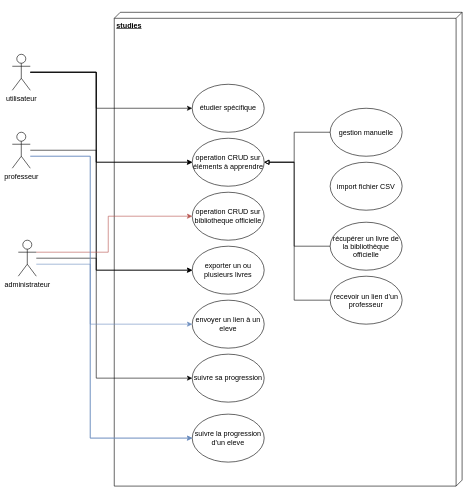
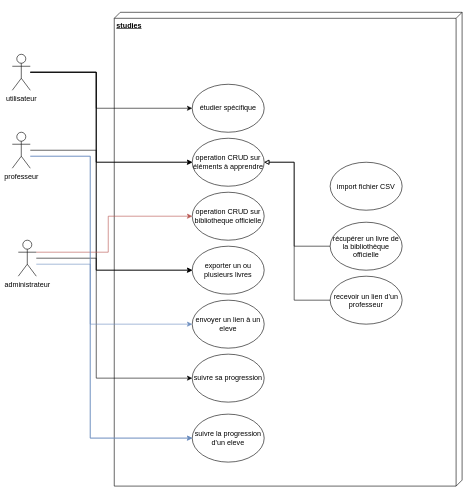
  <mxCell id="0" />
  <mxCell id="1" parent="0" />
  <mxCell id="2" value="&lt;span style=&quot;font-weight: 700 ; text-align: center&quot;&gt;studies&lt;/span&gt;" style="verticalAlign=top;align=left;spacingTop=8;spacingLeft=2;spacingRight=12;shape=cube;size=10;direction=south;fontStyle=4;html=1;" parent="1" vertex="1"><mxGeometry x="190" y="20" width="580" height="790" as="geometry" /></mxCell>
  <mxCell id="3" style="edgeStyle=orthogonalEdgeStyle;rounded=0;orthogonalLoop=1;jettySize=auto;html=1;endArrow=classic;endFill=1;fontFamily=Helvetica;" edge="1" parent="1" source="7" target="15"><mxGeometry relative="1" as="geometry"><Array as="points"><mxPoint x="160" y="120" /><mxPoint x="160" y="180" /></Array></mxGeometry></mxCell>
  <mxCell id="4" style="edgeStyle=orthogonalEdgeStyle;rounded=0;orthogonalLoop=1;jettySize=auto;html=1;entryX=0;entryY=0.5;entryDx=0;entryDy=0;endArrow=classic;endFill=1;fontFamily=Helvetica;" edge="1" parent="1" source="7" target="16"><mxGeometry relative="1" as="geometry"><Array as="points"><mxPoint x="160" y="120" /><mxPoint x="160" y="270" /></Array></mxGeometry></mxCell>
  <mxCell id="5" style="edgeStyle=orthogonalEdgeStyle;rounded=0;orthogonalLoop=1;jettySize=auto;html=1;endArrow=classic;endFill=1;fontFamily=Helvetica;entryX=0;entryY=0.5;entryDx=0;entryDy=0;" edge="1" parent="1" source="7" target="20"><mxGeometry relative="1" as="geometry"><Array as="points"><mxPoint x="160" y="120" /><mxPoint x="160" y="630" /></Array></mxGeometry></mxCell>
  <mxCell id="6" style="edgeStyle=orthogonalEdgeStyle;rounded=0;orthogonalLoop=1;jettySize=auto;html=1;entryX=0;entryY=0.5;entryDx=0;entryDy=0;endArrow=classic;endFill=1;fontFamily=Helvetica;" edge="1" parent="1" source="7" target="18"><mxGeometry relative="1" as="geometry"><Array as="points"><mxPoint x="160" y="120" /><mxPoint x="160" y="450" /></Array></mxGeometry></mxCell>
  <mxCell id="7" value="utilisateur" style="shape=umlActor;verticalLabelPosition=bottom;verticalAlign=top;html=1;" parent="1" vertex="1"><mxGeometry x="20" y="90" width="30" height="60" as="geometry" /></mxCell>
  <mxCell id="8" style="edgeStyle=orthogonalEdgeStyle;rounded=0;orthogonalLoop=1;jettySize=auto;html=1;entryX=0;entryY=0.5;entryDx=0;entryDy=0;endArrow=classic;endFill=1;fontFamily=Helvetica;" edge="1" parent="1" source="11" target="18"><mxGeometry relative="1" as="geometry"><Array as="points"><mxPoint x="160" y="430" /><mxPoint x="160" y="450" /></Array></mxGeometry></mxCell>
  <mxCell id="9" style="edgeStyle=orthogonalEdgeStyle;rounded=0;orthogonalLoop=1;jettySize=auto;html=1;endArrow=classic;endFill=1;fontFamily=Helvetica;fillColor=#f8cecc;strokeColor=#b85450;" edge="1" parent="1" source="11" target="17"><mxGeometry relative="1" as="geometry"><Array as="points"><mxPoint x="180" y="420" /><mxPoint x="180" y="360" /></Array></mxGeometry></mxCell>
  <mxCell id="10" style="edgeStyle=orthogonalEdgeStyle;rounded=0;orthogonalLoop=1;jettySize=auto;html=1;endArrow=classic;endFill=1;fontFamily=Helvetica;fillColor=#dae8fc;strokeColor=#6c8ebf;" edge="1" parent="1" source="11"><mxGeometry relative="1" as="geometry"><mxPoint x="320" y="730" as="targetPoint" /><Array as="points"><mxPoint x="150" y="440" /><mxPoint x="150" y="730" /></Array></mxGeometry></mxCell>
  <mxCell id="11" value="administrateur" style="shape=umlActor;verticalLabelPosition=bottom;verticalAlign=top;html=1;" parent="1" vertex="1"><mxGeometry x="30" y="400" width="30" height="60" as="geometry" /></mxCell>
  <mxCell id="12" value="" style="edgeStyle=orthogonalEdgeStyle;rounded=0;orthogonalLoop=1;jettySize=auto;html=1;" parent="1" edge="1"><mxGeometry relative="1" as="geometry"><mxPoint x="274" y="110" as="targetPoint" /></mxGeometry></mxCell>
  <mxCell id="13" value="" style="edgeStyle=orthogonalEdgeStyle;rounded=0;orthogonalLoop=1;jettySize=auto;html=1;" parent="1" edge="1"><mxGeometry relative="1" as="geometry"><mxPoint x="274" y="270" as="targetPoint" /></mxGeometry></mxCell>
  <mxCell id="14" value="&amp;lt;&amp;lt;extend&amp;gt;&amp;gt;" style="edgeLabel;html=1;align=center;verticalAlign=middle;resizable=0;points=[];" parent="13" vertex="1" connectable="0"><mxGeometry x="-0.129" y="1" relative="1" as="geometry"><mxPoint x="47" y="340.83" as="offset" /></mxGeometry></mxCell>
  <mxCell id="15" value="étudier spécifique" style="ellipse;whiteSpace=wrap;html=1;" vertex="1" parent="1"><mxGeometry x="320" y="140" width="120" height="80" as="geometry" /></mxCell>
  <mxCell id="16" value="operation CRUD sur éléments à apprendre" style="ellipse;whiteSpace=wrap;html=1;" vertex="1" parent="1"><mxGeometry x="320" y="230" width="120" height="80" as="geometry" /></mxCell>
  <mxCell id="17" value="operation CRUD sur bibliotheque officielle" style="ellipse;whiteSpace=wrap;html=1;" vertex="1" parent="1"><mxGeometry x="320" y="320" width="120" height="80" as="geometry" /></mxCell>
  <mxCell id="18" value="exporter un ou plusieurs livres" style="ellipse;whiteSpace=wrap;html=1;" vertex="1" parent="1"><mxGeometry x="320" y="410" width="120" height="80" as="geometry" /></mxCell>
  <mxCell id="19" value="envoyer un lien à un eleve" style="ellipse;whiteSpace=wrap;html=1;" vertex="1" parent="1"><mxGeometry x="320" y="500" width="120" height="80" as="geometry" /></mxCell>
  <mxCell id="20" value="suivre sa progression" style="ellipse;whiteSpace=wrap;html=1;" vertex="1" parent="1"><mxGeometry x="320" y="590" width="120" height="80" as="geometry" /></mxCell>
  <mxCell id="21" value="suivre la progression d'un eleve" style="ellipse;whiteSpace=wrap;html=1;" vertex="1" parent="1"><mxGeometry x="320" y="690" width="120" height="80" as="geometry" /></mxCell>
- <mxCell id="22" style="edgeStyle=orthogonalEdgeStyle;rounded=0;orthogonalLoop=1;jettySize=auto;html=1;entryX=1;entryY=0.5;entryDx=0;entryDy=0;fontFamily=Helvetica;endArrow=block;endFill=0;" edge="1" parent="1" source="23" target="16"><mxGeometry relative="1" as="geometry"><Array as="points"><mxPoint x="490" y="220" /><mxPoint x="490" y="270" /></Array></mxGeometry></mxCell>
- <mxCell id="23" value="&lt;p class=&quot;p1&quot; style=&quot;margin: 0px; font-stretch: normal; line-height: normal;&quot;&gt;gestion manuelle&lt;/p&gt;" style="ellipse;whiteSpace=wrap;html=1;align=center;fontFamily=Helvetica;verticalAlign=middle;" vertex="1" parent="1"><mxGeometry x="550" y="180" width="120" height="80" as="geometry" /></mxCell>
  <mxCell id="24" value="&lt;p class=&quot;p1&quot; style=&quot;margin: 0px; font-stretch: normal; line-height: normal;&quot;&gt;import fichier CSV&lt;/p&gt;" style="ellipse;whiteSpace=wrap;html=1;align=center;fontFamily=Helvetica;verticalAlign=middle;" vertex="1" parent="1"><mxGeometry x="550" y="270" width="120" height="80" as="geometry" /></mxCell>
  <mxCell id="25" style="edgeStyle=orthogonalEdgeStyle;rounded=0;orthogonalLoop=1;jettySize=auto;html=1;endArrow=block;endFill=0;fontFamily=Helvetica;" edge="1" parent="1" source="26"><mxGeometry relative="1" as="geometry"><mxPoint x="440" y="270" as="targetPoint" /><Array as="points"><mxPoint x="490" y="410" /><mxPoint x="490" y="270" /></Array></mxGeometry></mxCell>
  <mxCell id="26" value="&lt;p class=&quot;p1&quot; style=&quot;margin: 0px; font-stretch: normal; line-height: normal;&quot;&gt;récupérer un livre de la bibliothèque officielle&lt;/p&gt;" style="ellipse;whiteSpace=wrap;html=1;align=center;fontFamily=Helvetica;verticalAlign=middle;" vertex="1" parent="1"><mxGeometry x="550" y="370" width="120" height="80" as="geometry" /></mxCell>
  <mxCell id="27" style="edgeStyle=orthogonalEdgeStyle;rounded=0;orthogonalLoop=1;jettySize=auto;html=1;endArrow=block;endFill=0;fontFamily=Helvetica;" edge="1" parent="1" source="28"><mxGeometry relative="1" as="geometry"><mxPoint x="440" y="270" as="targetPoint" /><Array as="points"><mxPoint x="490" y="500" /><mxPoint x="490" y="270" /></Array></mxGeometry></mxCell>
  <mxCell id="28" value="&lt;p class=&quot;p1&quot; style=&quot;margin: 0px; font-stretch: normal; line-height: normal;&quot;&gt;recevoir un lien d’un professeur&lt;/p&gt;" style="ellipse;whiteSpace=wrap;html=1;align=center;fontFamily=Helvetica;verticalAlign=middle;" vertex="1" parent="1"><mxGeometry x="550" y="460" width="120" height="80" as="geometry" /></mxCell>
  <mxCell id="29" style="edgeStyle=orthogonalEdgeStyle;rounded=0;orthogonalLoop=1;jettySize=auto;html=1;entryX=0;entryY=0.5;entryDx=0;entryDy=0;endArrow=classic;endFill=1;fontFamily=Helvetica;" edge="1" parent="1" source="32" target="16"><mxGeometry relative="1" as="geometry"><Array as="points"><mxPoint x="160" y="250" /><mxPoint x="160" y="270" /></Array></mxGeometry></mxCell>
  <mxCell id="30" style="edgeStyle=orthogonalEdgeStyle;rounded=0;orthogonalLoop=1;jettySize=auto;html=1;entryX=0;entryY=0.5;entryDx=0;entryDy=0;endArrow=classic;endFill=1;fontFamily=Helvetica;fillColor=#dae8fc;strokeColor=#6c8ebf;" edge="1" parent="1" source="32" target="19"><mxGeometry relative="1" as="geometry"><Array as="points"><mxPoint x="150" y="260" /><mxPoint x="150" y="540" /></Array></mxGeometry></mxCell>
  <mxCell id="31" style="edgeStyle=orthogonalEdgeStyle;rounded=0;orthogonalLoop=1;jettySize=auto;html=1;entryX=0;entryY=0.5;entryDx=0;entryDy=0;endArrow=classic;endFill=1;fontFamily=Helvetica;fillColor=#dae8fc;strokeColor=#6c8ebf;" edge="1" parent="1" source="32" target="21"><mxGeometry relative="1" as="geometry"><Array as="points"><mxPoint x="150" y="260" /><mxPoint x="150" y="730" /></Array></mxGeometry></mxCell>
  <mxCell id="32" value="professeur" style="shape=umlActor;verticalLabelPosition=bottom;verticalAlign=top;html=1;" vertex="1" parent="1"><mxGeometry x="20" y="220" width="30" height="60" as="geometry" /></mxCell>
